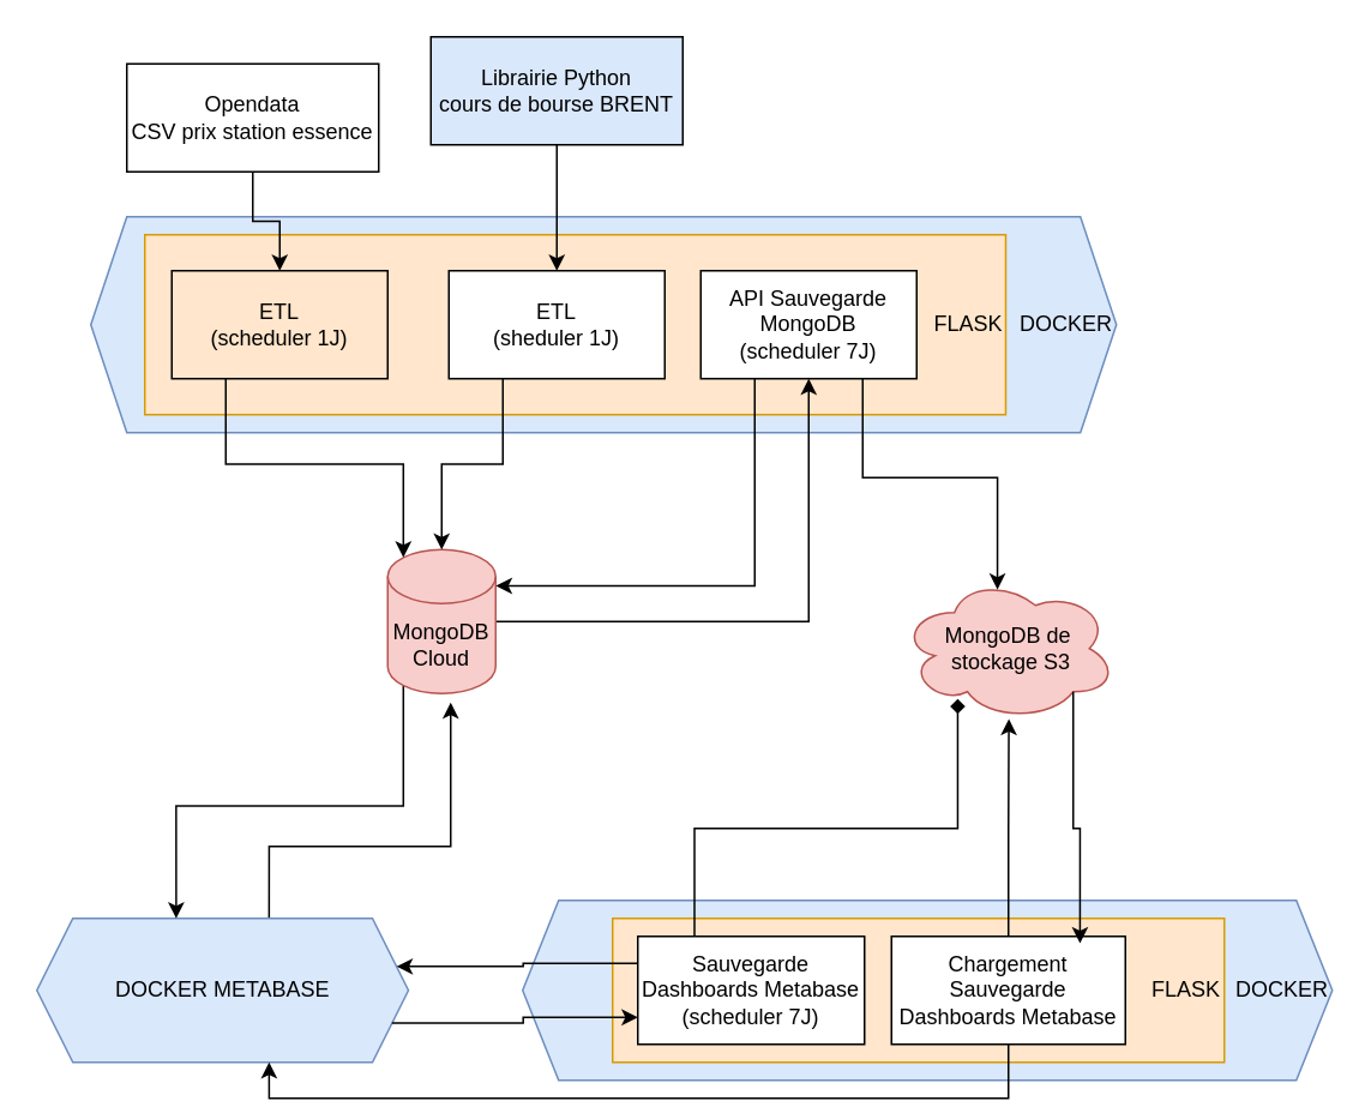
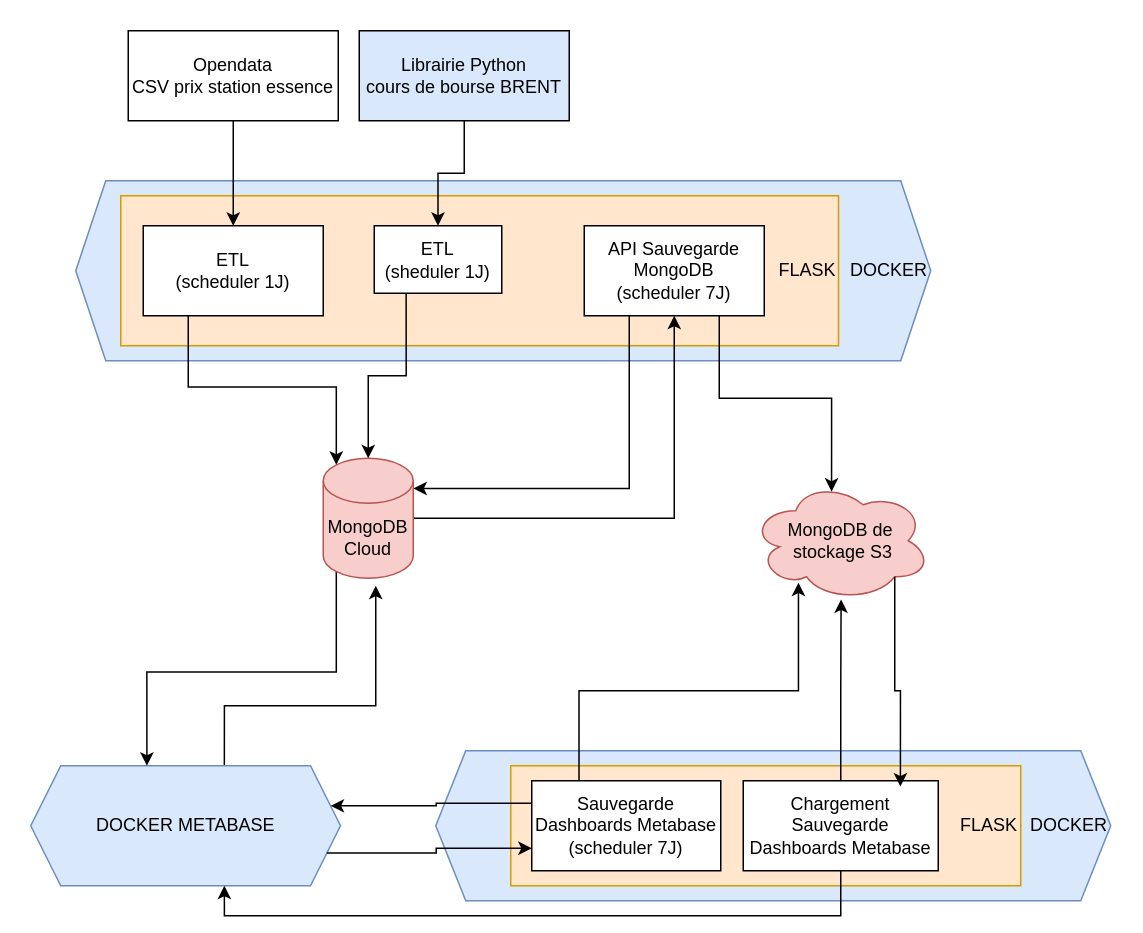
  <mxCell id="0" />
  <mxCell id="1" parent="0" />
  <mxCell id="2" value="DOCKER" style="shape=hexagon;perimeter=hexagonPerimeter2;whiteSpace=wrap;html=1;fixedSize=1;align=right;fillColor=#dae8fc;strokeColor=#6c8ebf;" vertex="1" parent="1"><mxGeometry x="290" y="500" width="450" height="100" as="geometry" /></mxCell>
  <mxCell id="3" style="edgeStyle=orthogonalEdgeStyle;rounded=0;orthogonalLoop=1;jettySize=auto;html=1;exitX=0.625;exitY=0;exitDx=0;exitDy=0;" edge="1" parent="1" source="4"><mxGeometry relative="1" as="geometry"><mxPoint x="250" y="390" as="targetPoint" /><Array as="points"><mxPoint x="149" y="470" /><mxPoint x="250" y="470" /></Array></mxGeometry></mxCell>
  <mxCell id="4" value="DOCKER METABASE" style="shape=hexagon;perimeter=hexagonPerimeter2;whiteSpace=wrap;html=1;fixedSize=1;align=center;fillColor=#dae8fc;strokeColor=#6c8ebf;" vertex="1" parent="1"><mxGeometry x="20" y="510" width="206.5" height="80" as="geometry" /></mxCell>
  <mxCell id="5" value="DOCKER" style="shape=hexagon;perimeter=hexagonPerimeter2;whiteSpace=wrap;html=1;fixedSize=1;align=right;fillColor=#dae8fc;strokeColor=#6c8ebf;" vertex="1" parent="1"><mxGeometry x="50" y="120" width="570" height="120" as="geometry" /></mxCell>
  <mxCell id="6" value="FLASK" style="rounded=0;whiteSpace=wrap;html=1;align=right;fillColor=#ffe6cc;strokeColor=#d79b00;" parent="1" vertex="1"><mxGeometry x="80" y="130" width="478.5" height="100" as="geometry" /></mxCell>
  <mxCell id="7" style="edgeStyle=orthogonalEdgeStyle;rounded=0;orthogonalLoop=1;jettySize=auto;html=1;exitX=0.5;exitY=1;exitDx=0;exitDy=0;" parent="1" source="8" target="11" edge="1"><mxGeometry relative="1" as="geometry" /></mxCell>
- <mxCell id="8" value="Opendata&lt;br&gt;CSV&amp;nbsp;&lt;span style=&quot;background-color: transparent; color: light-dark(rgb(0, 0, 0), rgb(255, 255, 255));&quot;&gt;prix station essence&lt;/span&gt;" style="rounded=0;whiteSpace=wrap;html=1;" parent="1" vertex="1"><mxGeometry x="70" y="35" width="140" height="60" as="geometry" /></mxCell>
+ <mxCell id="8" value="Opendata&lt;br&gt;CSV&amp;nbsp;&lt;span style=&quot;background-color: transparent; color: light-dark(rgb(0, 0, 0), rgb(255, 255, 255));&quot;&gt;prix station essence&lt;/span&gt;" style="rounded=0;whiteSpace=wrap;html=1;" parent="1" vertex="1"><mxGeometry x="85" y="20" width="140" height="60" as="geometry" /></mxCell>
  <mxCell id="9" style="edgeStyle=orthogonalEdgeStyle;rounded=0;orthogonalLoop=1;jettySize=auto;html=1;exitX=0.5;exitY=1;exitDx=0;exitDy=0;" parent="1" source="10" target="12" edge="1"><mxGeometry relative="1" as="geometry" /></mxCell>
  <mxCell id="10" value="Librairie Python&lt;br&gt;cours de bourse BRENT" style="rounded=0;whiteSpace=wrap;html=1;fillColor=#dae8fc;" parent="1" vertex="1"><mxGeometry x="239" y="20" width="140" height="60" as="geometry" /></mxCell>
- <mxCell id="11" value="ETL&lt;br&gt;(scheduler 1J)" style="rounded=0;whiteSpace=wrap;html=1;fillColor=#ffe6cc;" parent="1" vertex="1"><mxGeometry x="95" y="150" width="120" height="60" as="geometry" /></mxCell>
- <mxCell id="12" value="ETL&lt;br&gt;(sheduler 1J)" style="rounded=0;whiteSpace=wrap;html=1;" parent="1" vertex="1"><mxGeometry x="249" y="150" width="120" height="60" as="geometry" /></mxCell>
+ <mxCell id="11" value="ETL&lt;br&gt;(scheduler 1J)" style="rounded=0;whiteSpace=wrap;html=1;" parent="1" vertex="1"><mxGeometry x="95" y="150" width="120" height="60" as="geometry" /></mxCell>
+ <mxCell id="12" value="ETL&lt;br&gt;(sheduler 1J)" style="rounded=0;whiteSpace=wrap;html=1;" parent="1" vertex="1"><mxGeometry x="249" y="150" width="85" height="45" as="geometry" /></mxCell>
  <mxCell id="13" style="edgeStyle=orthogonalEdgeStyle;rounded=0;orthogonalLoop=1;jettySize=auto;html=1;exitX=1;exitY=0.5;exitDx=0;exitDy=0;exitPerimeter=0;entryX=0.5;entryY=1;entryDx=0;entryDy=0;" parent="1" source="15" target="16" edge="1"><mxGeometry relative="1" as="geometry" /></mxCell>
  <mxCell id="14" style="edgeStyle=orthogonalEdgeStyle;rounded=0;orthogonalLoop=1;jettySize=auto;html=1;exitX=0.145;exitY=1;exitDx=0;exitDy=-4.35;exitPerimeter=0;entryX=0.375;entryY=0;entryDx=0;entryDy=0;" edge="1" parent="1" source="15" target="4"><mxGeometry relative="1" as="geometry" /></mxCell>
  <mxCell id="15" value="MongoDB&lt;br&gt;Cloud" style="shape=cylinder3;whiteSpace=wrap;html=1;boundedLbl=1;backgroundOutline=1;size=15;fillColor=#f8cecc;strokeColor=#b85450;" parent="1" vertex="1"><mxGeometry x="215" y="305" width="60" height="80" as="geometry" /></mxCell>
  <mxCell id="16" value="API Sauvegarde MongoDB&lt;br&gt;(scheduler 7J)" style="rounded=0;whiteSpace=wrap;html=1;" parent="1" vertex="1"><mxGeometry x="389" y="150" width="120" height="60" as="geometry" /></mxCell>
  <mxCell id="17" style="edgeStyle=orthogonalEdgeStyle;rounded=0;orthogonalLoop=1;jettySize=auto;html=1;exitX=0.25;exitY=1;exitDx=0;exitDy=0;entryX=0.145;entryY=0;entryDx=0;entryDy=4.35;entryPerimeter=0;" parent="1" source="11" target="15" edge="1"><mxGeometry relative="1" as="geometry" /></mxCell>
  <mxCell id="18" style="edgeStyle=orthogonalEdgeStyle;rounded=0;orthogonalLoop=1;jettySize=auto;html=1;exitX=0.25;exitY=1;exitDx=0;exitDy=0;entryX=0.5;entryY=0;entryDx=0;entryDy=0;entryPerimeter=0;" parent="1" source="12" target="15" edge="1"><mxGeometry relative="1" as="geometry" /></mxCell>
  <mxCell id="19" style="edgeStyle=orthogonalEdgeStyle;rounded=0;orthogonalLoop=1;jettySize=auto;html=1;exitX=0.25;exitY=1;exitDx=0;exitDy=0;entryX=1.002;entryY=0.252;entryDx=0;entryDy=0;entryPerimeter=0;" parent="1" source="16" target="15" edge="1"><mxGeometry relative="1" as="geometry" /></mxCell>
  <mxCell id="20" value="MongoDB de&lt;br&gt;&amp;nbsp;stockage S3" style="ellipse;shape=cloud;whiteSpace=wrap;html=1;fillColor=#f8cecc;strokeColor=#b85450;" parent="1" vertex="1"><mxGeometry x="500" y="320" width="120" height="80" as="geometry" /></mxCell>
  <mxCell id="21" style="edgeStyle=orthogonalEdgeStyle;rounded=0;orthogonalLoop=1;jettySize=auto;html=1;exitX=0.75;exitY=1;exitDx=0;exitDy=0;entryX=0.449;entryY=0.091;entryDx=0;entryDy=0;entryPerimeter=0;" parent="1" source="16" target="20" edge="1"><mxGeometry relative="1" as="geometry" /></mxCell>
  <mxCell id="22" value="FLASK" style="rounded=0;whiteSpace=wrap;html=1;align=right;fillColor=#ffe6cc;strokeColor=#d79b00;" vertex="1" parent="1"><mxGeometry x="340" y="510" width="340" height="80" as="geometry" /></mxCell>
  <mxCell id="23" value="Sauvegarde Dashboards Metabase&lt;br&gt;(scheduler 7J)" style="rounded=0;whiteSpace=wrap;html=1;" vertex="1" parent="1"><mxGeometry x="354" y="520" width="126" height="60" as="geometry" /></mxCell>
  <mxCell id="24" style="edgeStyle=orthogonalEdgeStyle;rounded=0;orthogonalLoop=1;jettySize=auto;html=1;exitX=0;exitY=0.25;exitDx=0;exitDy=0;entryX=0.968;entryY=0.334;entryDx=0;entryDy=0;entryPerimeter=0;" edge="1" parent="1" source="23" target="4"><mxGeometry relative="1" as="geometry" /></mxCell>
  <mxCell id="25" style="edgeStyle=orthogonalEdgeStyle;rounded=0;orthogonalLoop=1;jettySize=auto;html=1;exitX=1;exitY=0.75;exitDx=0;exitDy=0;entryX=0;entryY=0.75;entryDx=0;entryDy=0;" edge="1" parent="1" source="4" target="23"><mxGeometry relative="1" as="geometry" /></mxCell>
  <mxCell id="26" style="edgeStyle=orthogonalEdgeStyle;rounded=0;orthogonalLoop=1;jettySize=auto;html=1;exitX=0.5;exitY=1;exitDx=0;exitDy=0;entryX=0.625;entryY=1;entryDx=0;entryDy=0;" edge="1" parent="1" source="27" target="4"><mxGeometry relative="1" as="geometry" /></mxCell>
  <mxCell id="27" value="Chargement Sauvegarde Dashboards Metabase" style="rounded=0;whiteSpace=wrap;html=1;" vertex="1" parent="1"><mxGeometry x="495" y="520" width="130" height="60" as="geometry" /></mxCell>
- <mxCell id="28" style="edgeStyle=orthogonalEdgeStyle;rounded=0;orthogonalLoop=1;jettySize=auto;html=1;exitX=0.25;exitY=0;exitDx=0;exitDy=0;entryX=0.265;entryY=0.849;entryDx=0;entryDy=0;entryPerimeter=0;endArrow=diamond;" edge="1" parent="1" source="23" target="20"><mxGeometry relative="1" as="geometry" /></mxCell>
+ <mxCell id="28" style="edgeStyle=orthogonalEdgeStyle;rounded=0;orthogonalLoop=1;jettySize=auto;html=1;exitX=0.25;exitY=0;exitDx=0;exitDy=0;entryX=0.265;entryY=0.849;entryDx=0;entryDy=0;entryPerimeter=0;" edge="1" parent="1" source="23" target="20"><mxGeometry relative="1" as="geometry" /></mxCell>
  <mxCell id="29" style="edgeStyle=orthogonalEdgeStyle;rounded=0;orthogonalLoop=1;jettySize=auto;html=1;exitX=0.5;exitY=0;exitDx=0;exitDy=0;entryX=0.502;entryY=0.989;entryDx=0;entryDy=0;entryPerimeter=0;" edge="1" parent="1" source="27" target="20"><mxGeometry relative="1" as="geometry" /></mxCell>
  <mxCell id="30" style="edgeStyle=orthogonalEdgeStyle;rounded=0;orthogonalLoop=1;jettySize=auto;html=1;exitX=0.8;exitY=0.8;exitDx=0;exitDy=0;exitPerimeter=0;entryX=0.806;entryY=0.064;entryDx=0;entryDy=0;entryPerimeter=0;" edge="1" parent="1" source="20" target="27"><mxGeometry relative="1" as="geometry" /></mxCell>
